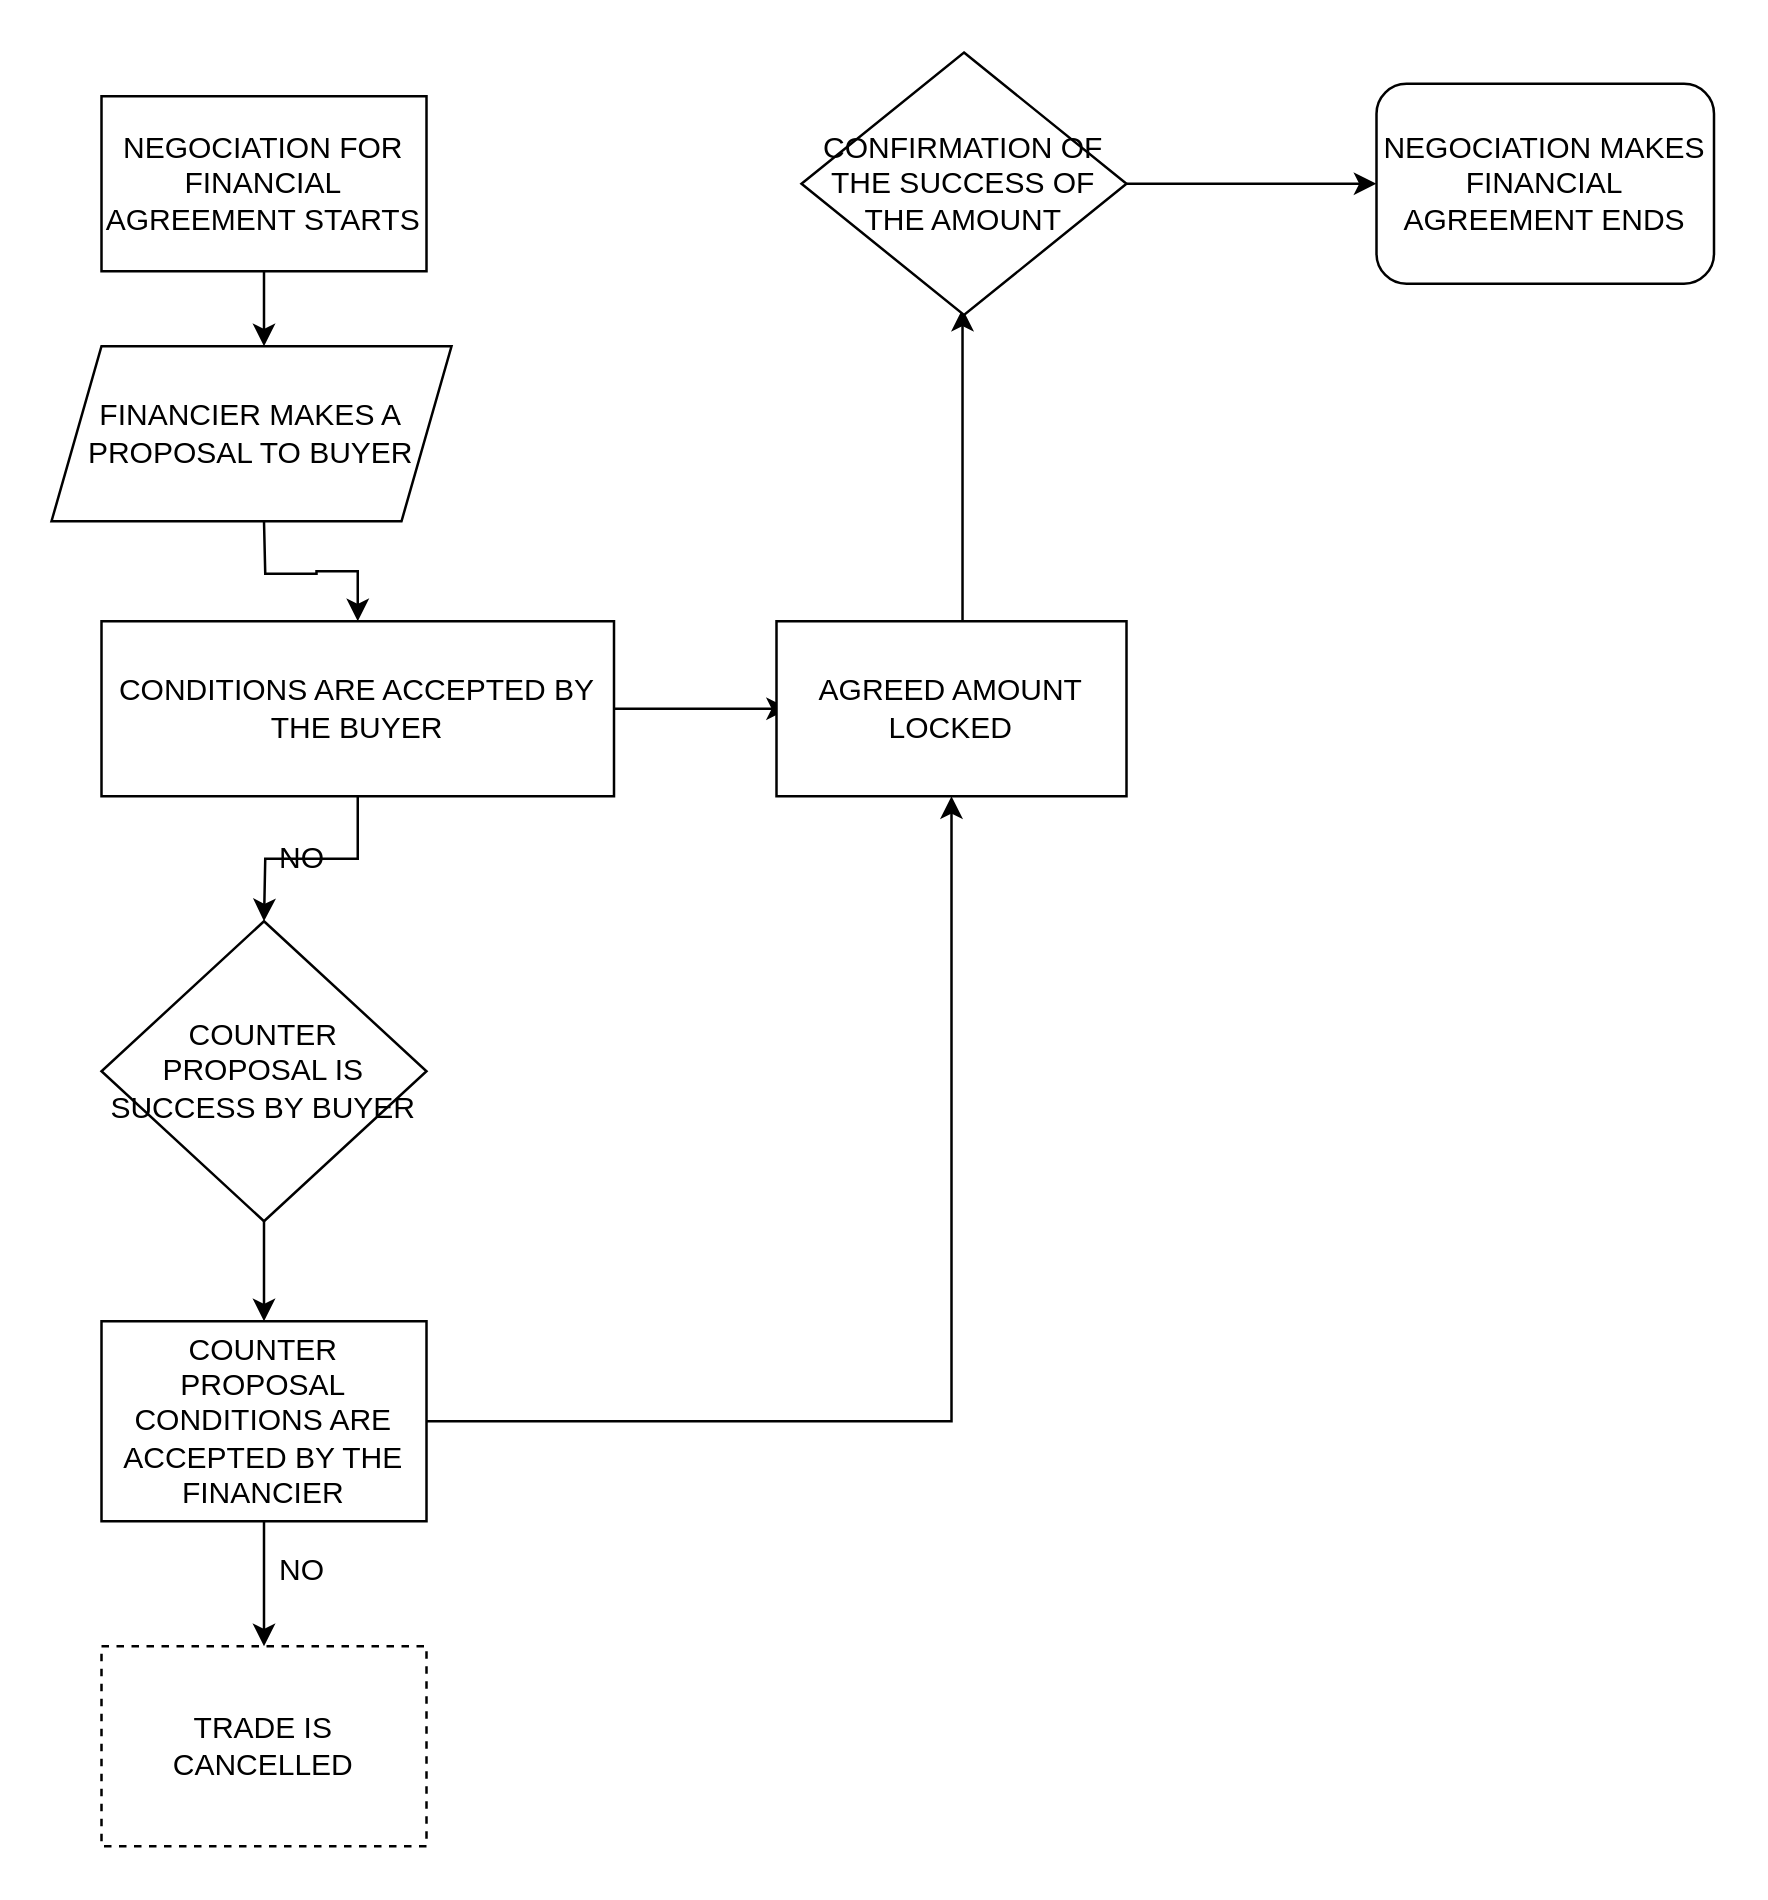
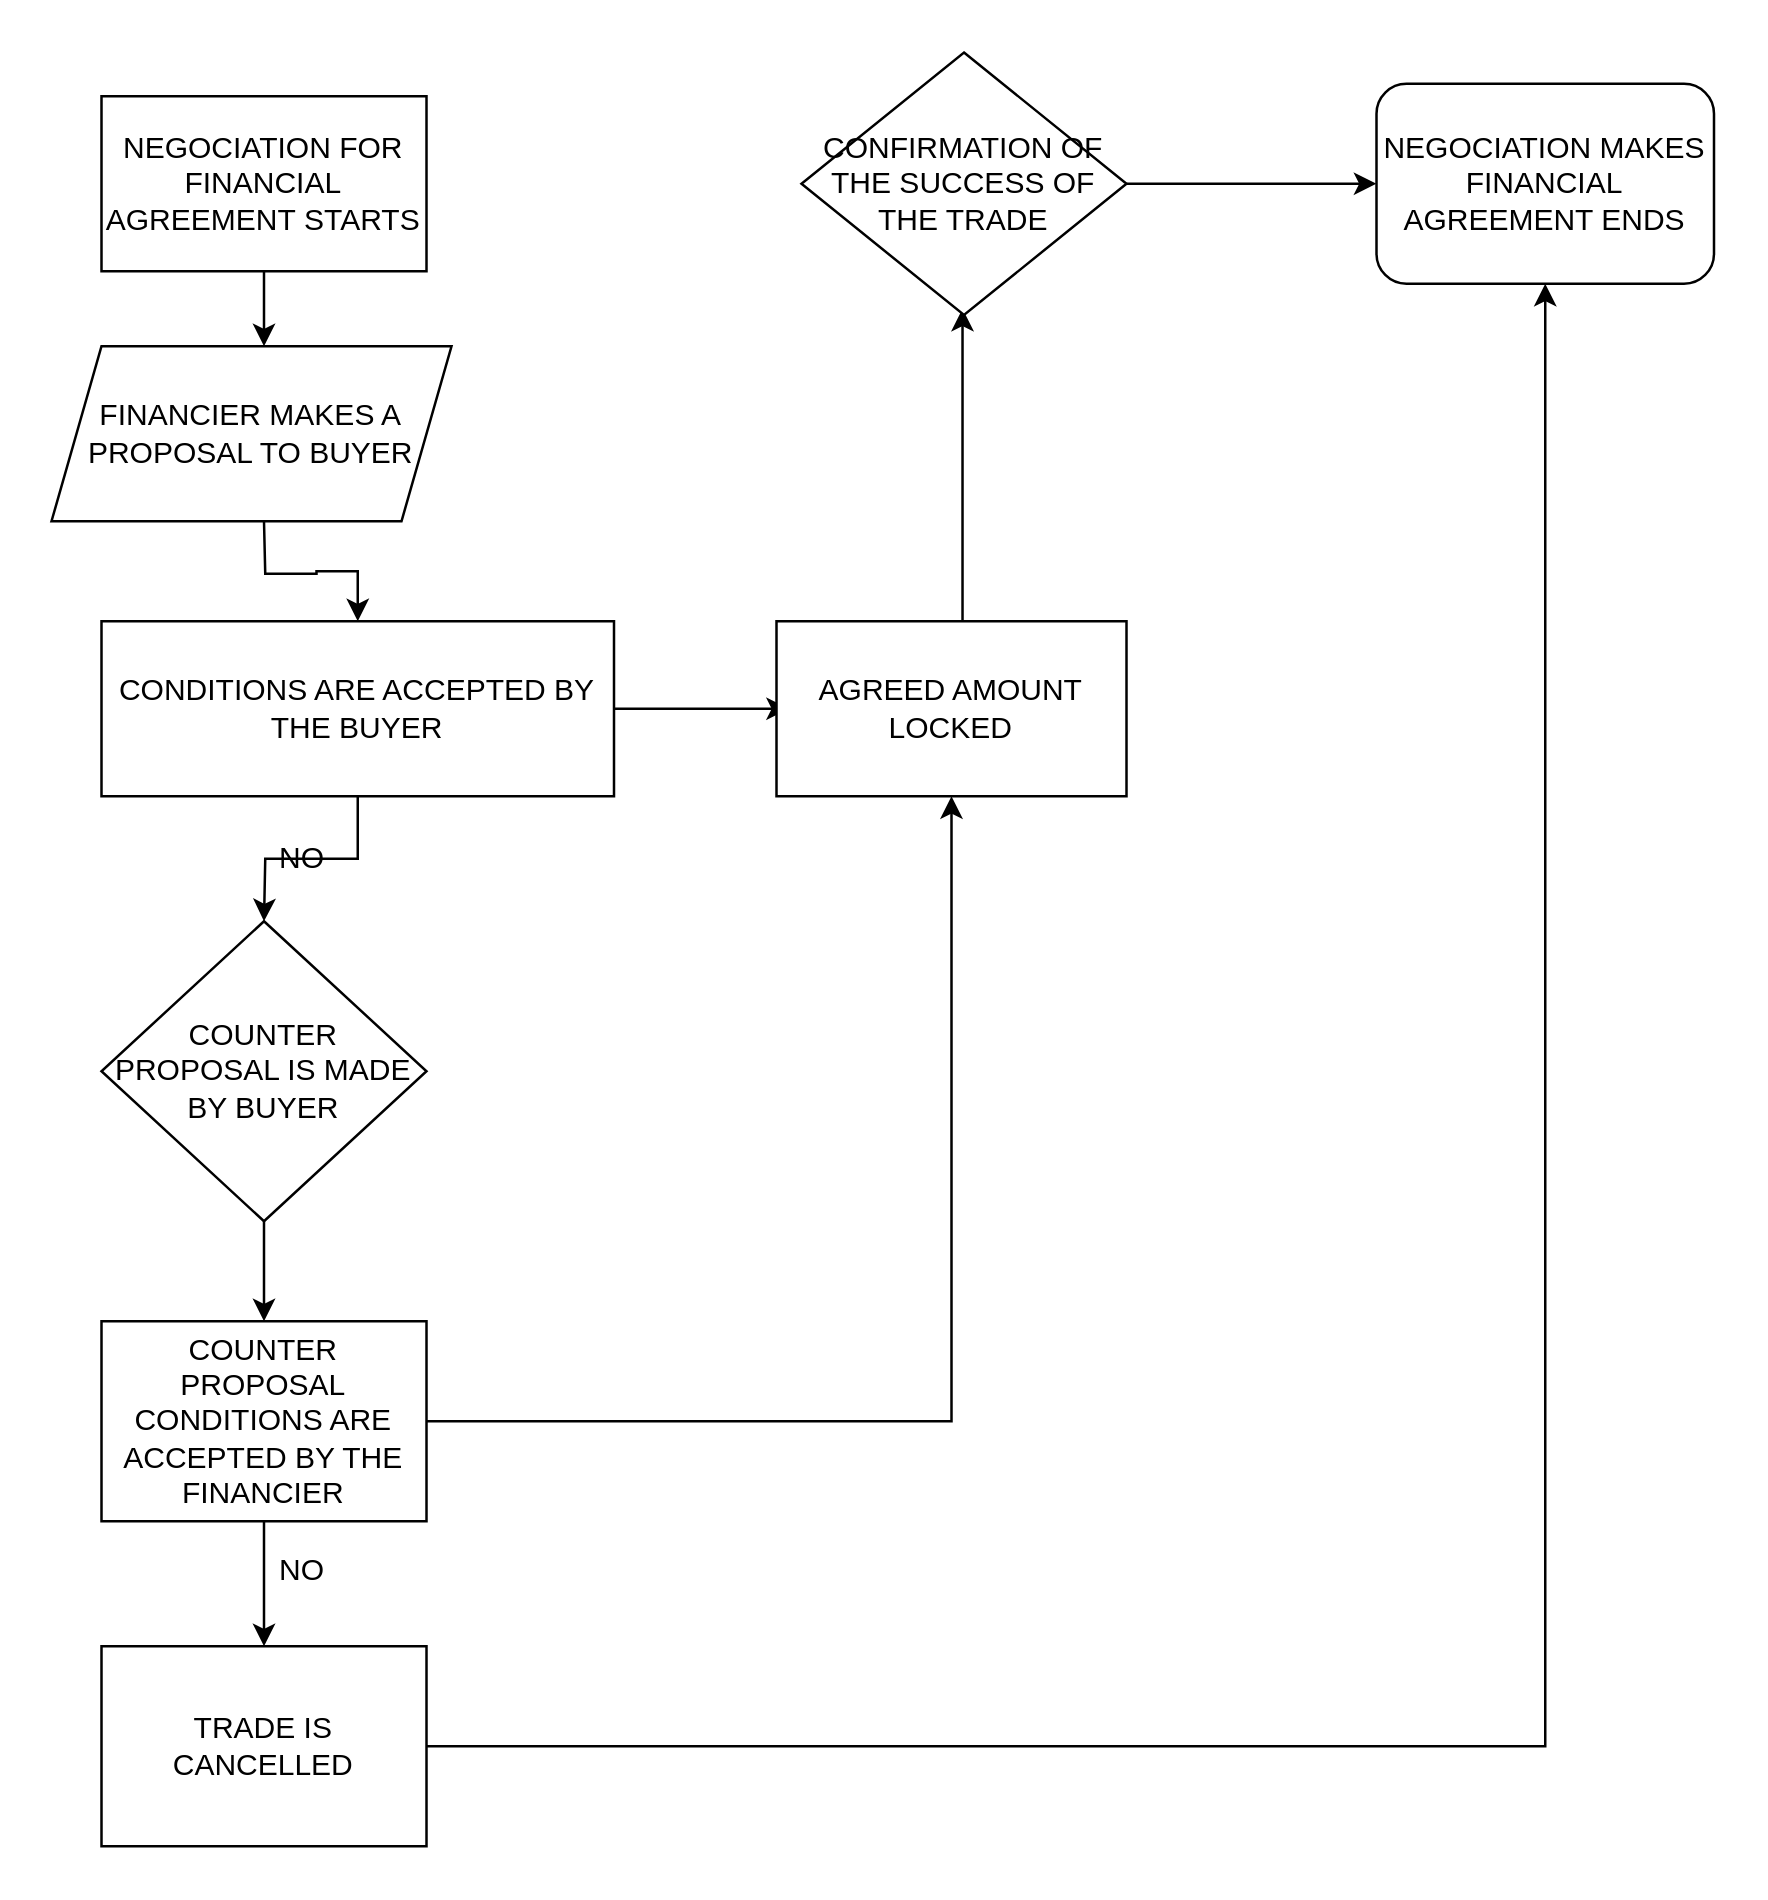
  <mxCell id="0" />
  <mxCell id="1" parent="0" />
  <mxCell id="2" value="" style="edgeStyle=orthogonalEdgeStyle;rounded=0;orthogonalLoop=1;jettySize=auto;html=1;" edge="1" parent="1" target="8"><mxGeometry relative="1" as="geometry"><mxPoint x="105" y="208" as="sourcePoint" /></mxGeometry></mxCell>
  <mxCell id="3" value="" style="edgeStyle=orthogonalEdgeStyle;rounded=0;orthogonalLoop=1;jettySize=auto;html=1;" edge="1" parent="1" source="4"><mxGeometry relative="1" as="geometry"><mxPoint x="105" y="138" as="targetPoint" /></mxGeometry></mxCell>
  <mxCell id="4" value="NEGOCIATION FOR FINANCIAL AGREEMENT&amp;nbsp;STARTS" style="whiteSpace=wrap;html=1;rounded=0;" vertex="1" parent="1"><mxGeometry x="40" y="38" width="130" height="70" as="geometry" /></mxCell>
  <mxCell id="5" value="" style="edgeStyle=orthogonalEdgeStyle;rounded=0;orthogonalLoop=1;jettySize=auto;html=1;" edge="1" parent="1"><mxGeometry relative="1" as="geometry"><mxPoint x="384.411" y="248" as="sourcePoint" /><mxPoint x="384.411" y="123" as="targetPoint" /></mxGeometry></mxCell>
  <mxCell id="6" value="" style="edgeStyle=orthogonalEdgeStyle;rounded=0;orthogonalLoop=1;jettySize=auto;html=1;" edge="1" parent="1" source="8"><mxGeometry relative="1" as="geometry"><mxPoint x="105" y="368" as="targetPoint" /></mxGeometry></mxCell>
  <mxCell id="7" value="" style="edgeStyle=orthogonalEdgeStyle;rounded=0;orthogonalLoop=1;jettySize=auto;html=1;" edge="1" parent="1" source="8" target="11"><mxGeometry relative="1" as="geometry" /></mxCell>
  <mxCell id="8" value="CONDITIONS ARE ACCEPTED BY THE BUYER" style="rounded=0;whiteSpace=wrap;html=1;" vertex="1" parent="1"><mxGeometry x="40" y="248" width="205" height="70" as="geometry" /></mxCell>
  <mxCell id="9" value="FINANCIER MAKES A PROPOSAL TO BUYER" style="shape=parallelogram;perimeter=parallelogramPerimeter;whiteSpace=wrap;html=1;fixedSize=1;" vertex="1" parent="1"><mxGeometry x="20" y="138" width="160" height="70" as="geometry" /></mxCell>
  <mxCell id="10" value="NO" style="text;html=1;align=center;verticalAlign=middle;resizable=0;points=[];autosize=1;strokeColor=none;fillColor=none;" vertex="1" parent="1"><mxGeometry x="100" y="328" width="40" height="30" as="geometry" /></mxCell>
  <mxCell id="11" value="" style="shape=waypoint;sketch=0;size=6;pointerEvents=1;points=[];fillColor=default;resizable=0;rotatable=0;perimeter=centerPerimeter;snapToPoint=1;rounded=0;" vertex="1" parent="1"><mxGeometry x="305" y="273" width="20" height="20" as="geometry" /></mxCell>
  <mxCell id="12" value="" style="edgeStyle=orthogonalEdgeStyle;rounded=0;orthogonalLoop=1;jettySize=auto;html=1;" edge="1" parent="1" source="13" target="16"><mxGeometry relative="1" as="geometry" /></mxCell>
- <mxCell id="13" value="COUNTER PROPOSAL IS SUCCESS BY BUYER" style="rhombus;whiteSpace=wrap;html=1;" vertex="1" parent="1"><mxGeometry x="40" y="368" width="130" height="120" as="geometry" /></mxCell>
+ <mxCell id="13" value="COUNTER PROPOSAL IS MADE BY BUYER" style="rhombus;whiteSpace=wrap;html=1;" vertex="1" parent="1"><mxGeometry x="40" y="368" width="130" height="120" as="geometry" /></mxCell>
  <mxCell id="14" value="" style="edgeStyle=orthogonalEdgeStyle;rounded=0;orthogonalLoop=1;jettySize=auto;html=1;entryX=0.5;entryY=1;entryDx=0;entryDy=0;" edge="1" parent="1" source="16" target="17"><mxGeometry relative="1" as="geometry"><mxPoint x="310" y="568" as="targetPoint" /></mxGeometry></mxCell>
  <mxCell id="15" value="" style="edgeStyle=orthogonalEdgeStyle;rounded=0;orthogonalLoop=1;jettySize=auto;html=1;" edge="1" parent="1" source="16" target="22"><mxGeometry relative="1" as="geometry" /></mxCell>
  <mxCell id="16" value="COUNTER PROPOSAL CONDITIONS ARE ACCEPTED BY THE FINANCIER" style="rounded=0;whiteSpace=wrap;html=1;" vertex="1" parent="1"><mxGeometry x="40" y="528" width="130" height="80" as="geometry" /></mxCell>
  <mxCell id="17" value="AGREED AMOUNT LOCKED" style="rounded=0;whiteSpace=wrap;html=1;" vertex="1" parent="1"><mxGeometry x="310" y="248" width="140" height="70" as="geometry" /></mxCell>
  <mxCell id="18" value="NEGOCIATION MAKES FINANCIAL AGREEMENT ENDS" style="rounded=1;whiteSpace=wrap;html=1;" vertex="1" parent="1"><mxGeometry x="550" y="33" width="135" height="80" as="geometry" /></mxCell>
  <mxCell id="19" value="" style="edgeStyle=orthogonalEdgeStyle;rounded=0;orthogonalLoop=1;jettySize=auto;html=1;" edge="1" parent="1" source="20" target="18"><mxGeometry relative="1" as="geometry" /></mxCell>
- <mxCell id="20" value="CONFIRMATION OF THE SUCCESS OF THE AMOUNT" style="rhombus;whiteSpace=wrap;html=1;" vertex="1" parent="1"><mxGeometry x="320" y="20.5" width="130" height="105" as="geometry" /></mxCell>
- <mxCell id="22" value="TRADE IS CANCELLED" style="rounded=0;whiteSpace=wrap;html=1;dashed=1;" vertex="1" parent="1"><mxGeometry x="40" y="658" width="130" height="80" as="geometry" /></mxCell>
+ <mxCell id="20" value="CONFIRMATION OF THE SUCCESS OF THE TRADE" style="rhombus;whiteSpace=wrap;html=1;" vertex="1" parent="1"><mxGeometry x="320" y="20.5" width="130" height="105" as="geometry" /></mxCell>
+ <mxCell id="21" style="edgeStyle=orthogonalEdgeStyle;rounded=0;orthogonalLoop=1;jettySize=auto;html=1;entryX=0.5;entryY=1;entryDx=0;entryDy=0;" edge="1" parent="1" source="22" target="18"><mxGeometry relative="1" as="geometry" /></mxCell>
+ <mxCell id="22" value="TRADE IS CANCELLED" style="rounded=0;whiteSpace=wrap;html=1;" vertex="1" parent="1"><mxGeometry x="40" y="658" width="130" height="80" as="geometry" /></mxCell>
  <mxCell id="23" value="NO" style="text;html=1;align=center;verticalAlign=middle;resizable=0;points=[];autosize=1;strokeColor=none;fillColor=none;" vertex="1" parent="1"><mxGeometry x="100" y="613" width="40" height="30" as="geometry" /></mxCell>
